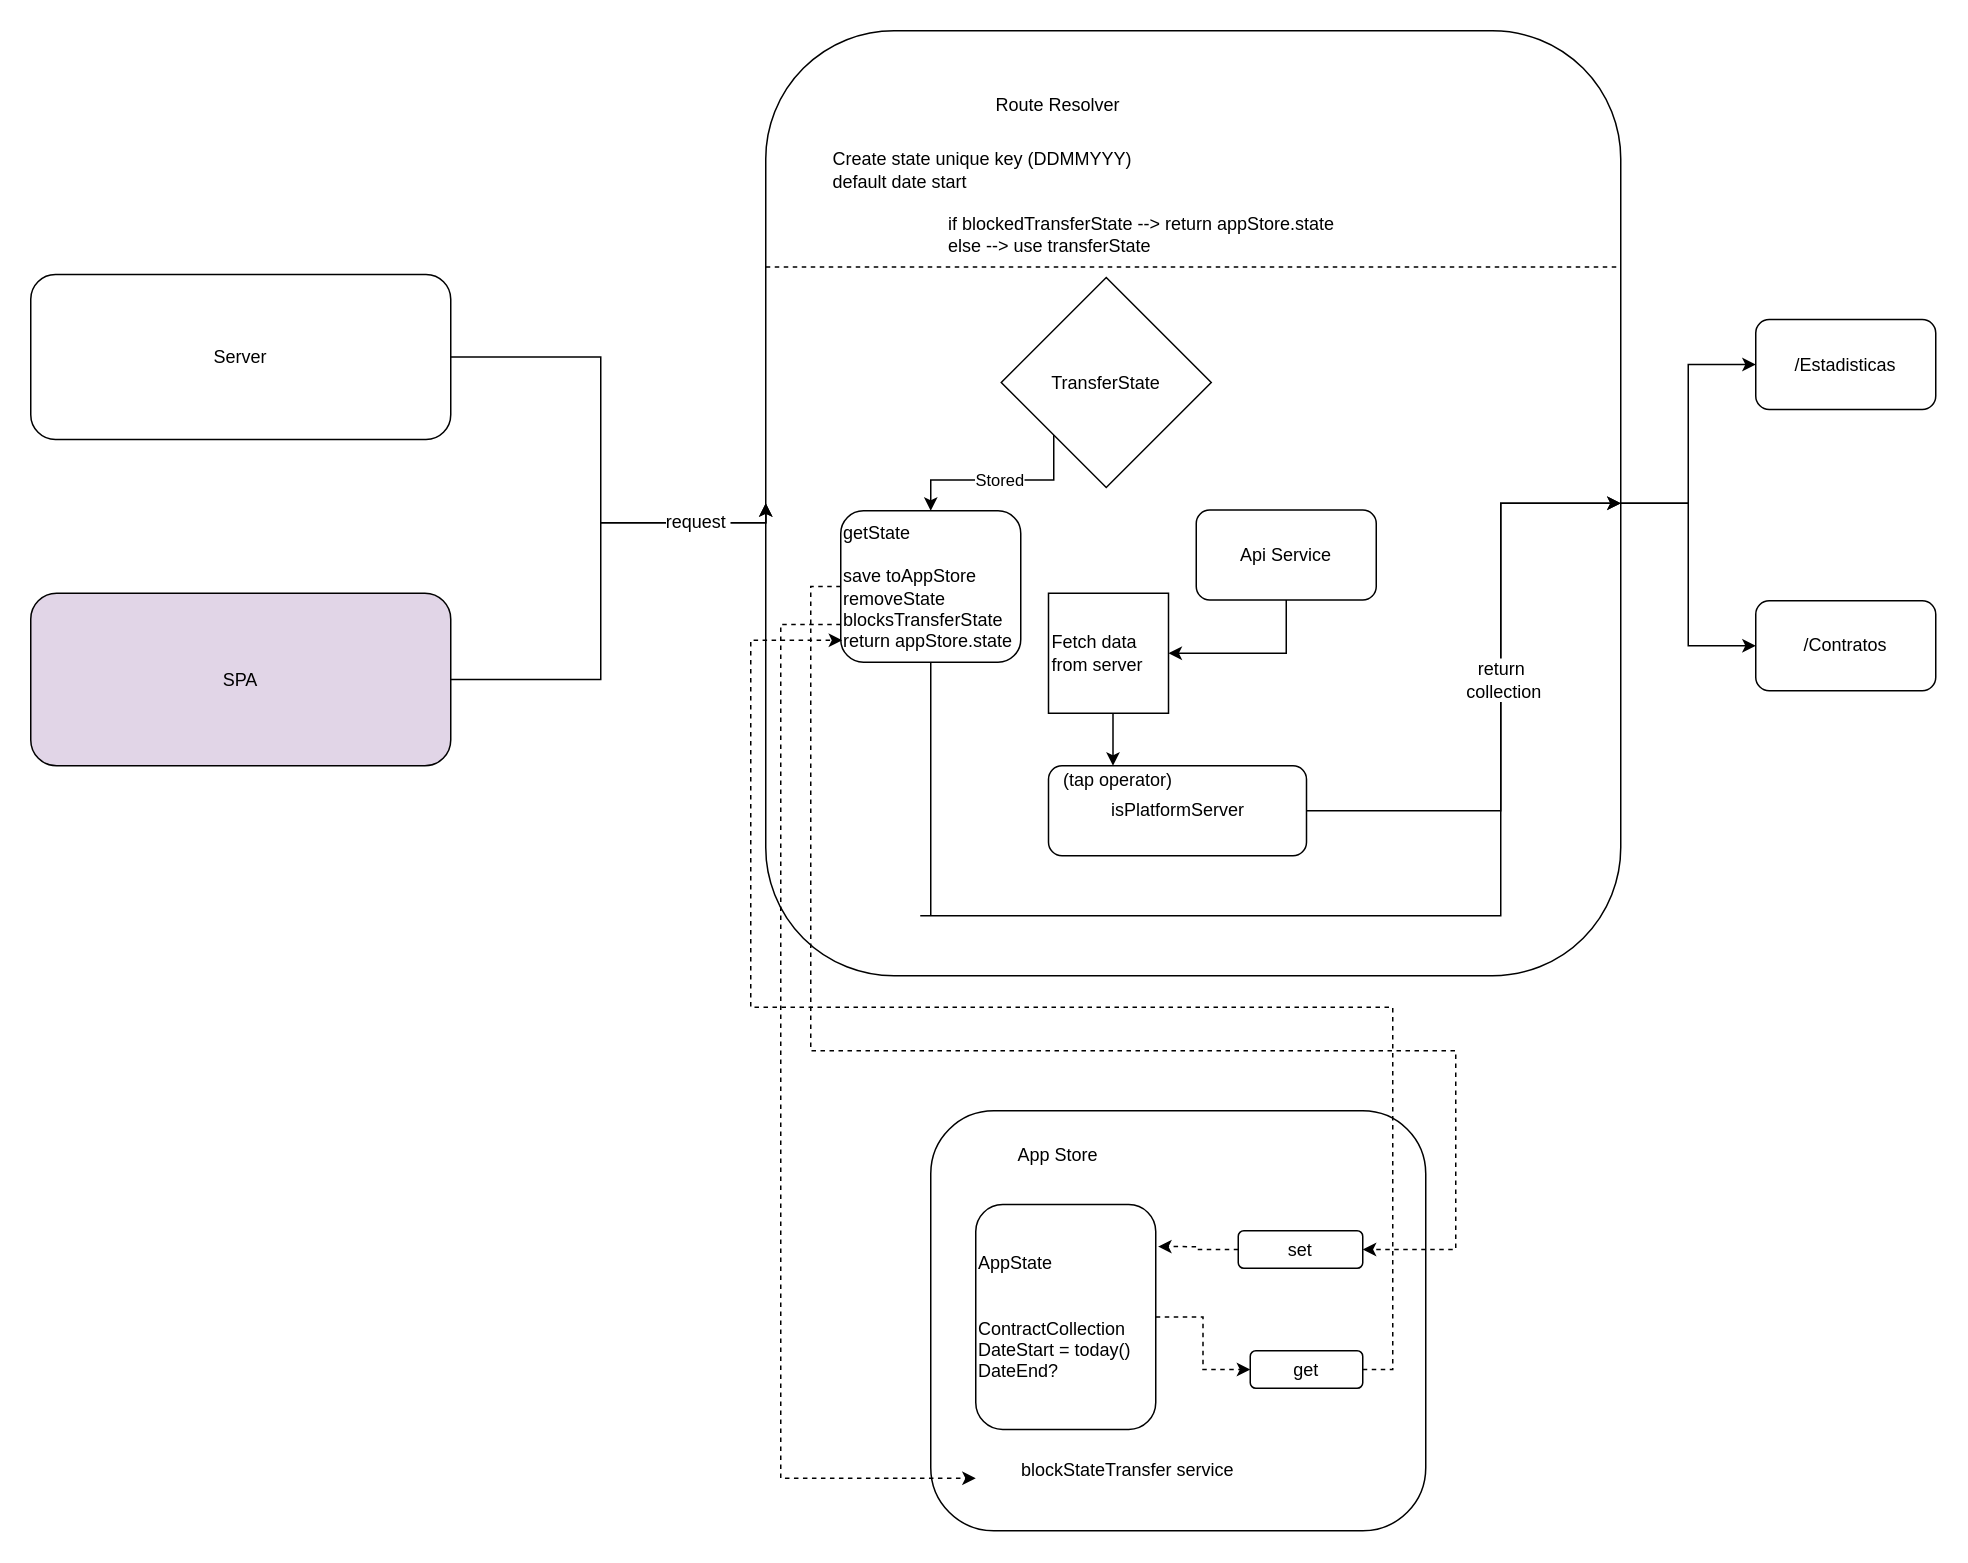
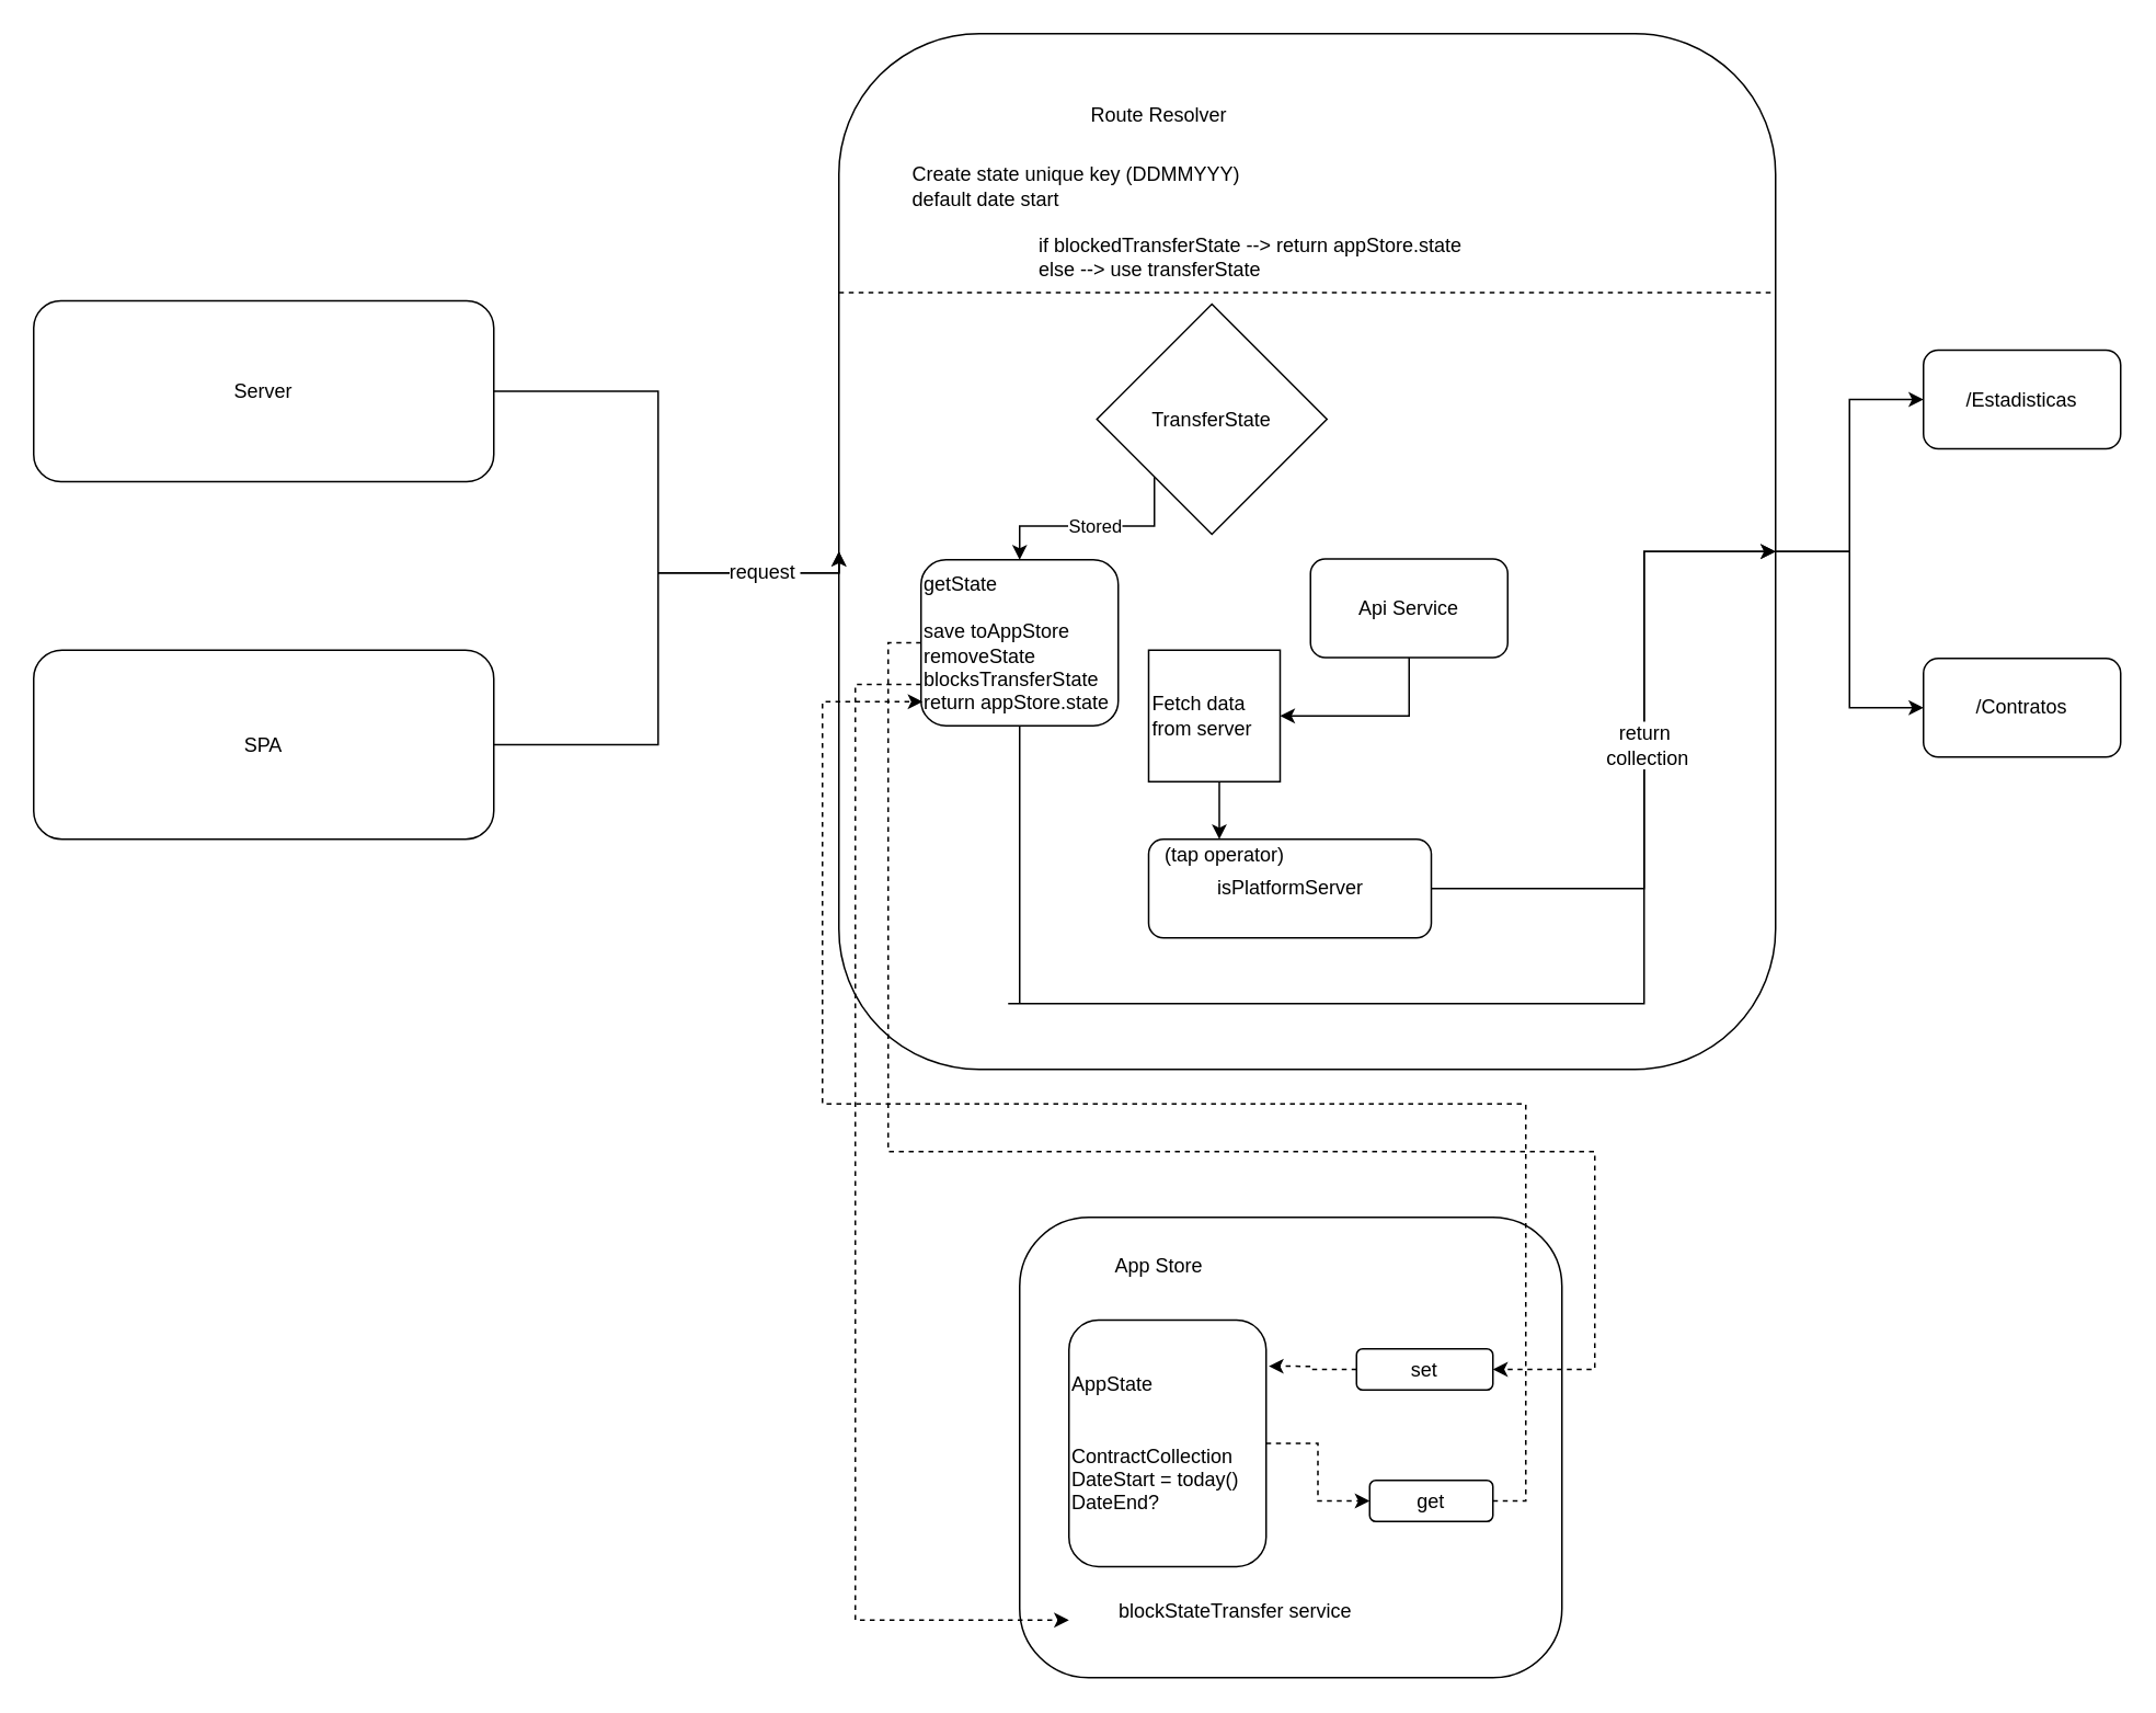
  <mxCell id="0" />
  <mxCell id="1" parent="0" />
  <mxCell id="2" style="edgeStyle=orthogonalEdgeStyle;rounded=0;orthogonalLoop=1;jettySize=auto;html=1;exitX=1;exitY=0.5;exitDx=0;exitDy=0;entryX=0;entryY=0.5;entryDx=0;entryDy=0;" parent="1" source="4" target="10" edge="1"><mxGeometry relative="1" as="geometry" /></mxCell>
  <mxCell id="3" style="edgeStyle=orthogonalEdgeStyle;rounded=0;orthogonalLoop=1;jettySize=auto;html=1;exitX=1;exitY=0.5;exitDx=0;exitDy=0;entryX=0;entryY=0.5;entryDx=0;entryDy=0;" parent="1" source="4" target="11" edge="1"><mxGeometry relative="1" as="geometry" /></mxCell>
  <mxCell id="4" value="" style="rounded=1;whiteSpace=wrap;html=1;" parent="1" vertex="1"><mxGeometry x="510" y="20" width="570" height="630" as="geometry" /></mxCell>
  <mxCell id="5" value="" style="rounded=1;whiteSpace=wrap;html=1;" parent="1" vertex="1"><mxGeometry x="620" y="740" width="330" height="280" as="geometry" /></mxCell>
  <mxCell id="6" style="edgeStyle=orthogonalEdgeStyle;rounded=0;orthogonalLoop=1;jettySize=auto;html=1;exitX=1;exitY=0.5;exitDx=0;exitDy=0;entryX=0;entryY=0.5;entryDx=0;entryDy=0;dashed=1;strokeWidth=1;" parent="1" source="7" target="35" edge="1"><mxGeometry relative="1" as="geometry" /></mxCell>
  <mxCell id="7" value="AppState&lt;br&gt;&lt;br&gt;&lt;br&gt;ContractCollection&lt;br&gt;DateStart = today()&lt;br&gt;DateEnd?" style="rounded=1;whiteSpace=wrap;html=1;align=left;" parent="1" vertex="1"><mxGeometry x="650" y="802.5" width="120" height="150" as="geometry" /></mxCell>
  <mxCell id="8" style="edgeStyle=orthogonalEdgeStyle;rounded=0;orthogonalLoop=1;jettySize=auto;html=1;exitX=1;exitY=0.5;exitDx=0;exitDy=0;entryX=0;entryY=0.5;entryDx=0;entryDy=0;" parent="1" source="9" target="4" edge="1"><mxGeometry relative="1" as="geometry"><mxPoint x="660" y="110" as="targetPoint" /><Array as="points"><mxPoint x="400" y="238" /><mxPoint x="400" y="348" /></Array></mxGeometry></mxCell>
  <mxCell id="9" value="Server" style="rounded=1;whiteSpace=wrap;html=1;" parent="1" vertex="1"><mxGeometry x="20" y="182.5" width="280" height="110" as="geometry" /></mxCell>
  <mxCell id="10" value="/Contratos" style="rounded=1;whiteSpace=wrap;html=1;" parent="1" vertex="1"><mxGeometry x="1170" y="400" width="120" height="60" as="geometry" /></mxCell>
  <mxCell id="11" value="/Estadisticas" style="rounded=1;whiteSpace=wrap;html=1;" parent="1" vertex="1"><mxGeometry x="1170" y="212.5" width="120" height="60" as="geometry" /></mxCell>
  <mxCell id="12" style="edgeStyle=orthogonalEdgeStyle;rounded=0;orthogonalLoop=1;jettySize=auto;html=1;exitX=0.5;exitY=1;exitDx=0;exitDy=0;entryX=1;entryY=0.5;entryDx=0;entryDy=0;" parent="1" source="13" target="22" edge="1"><mxGeometry relative="1" as="geometry"><Array as="points"><mxPoint x="857" y="435" /></Array></mxGeometry></mxCell>
  <mxCell id="13" value="Api Service" style="rounded=1;whiteSpace=wrap;html=1;" parent="1" vertex="1"><mxGeometry x="797" y="339.5" width="120" height="60" as="geometry" /></mxCell>
  <mxCell id="14" value="Create state unique key (DDMMYYY) &lt;br&gt;default date start" style="text;html=1;strokeColor=none;fillColor=none;align=left;verticalAlign=middle;whiteSpace=wrap;rounded=0;" parent="1" vertex="1"><mxGeometry x="553" y="80.5" width="340" height="65" as="geometry" /></mxCell>
  <mxCell id="15" value="Stored" style="edgeStyle=orthogonalEdgeStyle;rounded=0;orthogonalLoop=1;jettySize=auto;html=1;exitX=0;exitY=1;exitDx=0;exitDy=0;entryX=0.5;entryY=0;entryDx=0;entryDy=0;" parent="1" source="16" target="20" edge="1"><mxGeometry relative="1" as="geometry"><Array as="points"><mxPoint x="702" y="319.5" /><mxPoint x="620" y="319.5" /></Array></mxGeometry></mxCell>
  <mxCell id="16" value="TransferState" style="rhombus;whiteSpace=wrap;html=1;" parent="1" vertex="1"><mxGeometry x="667" y="184.5" width="140" height="140" as="geometry" /></mxCell>
  <mxCell id="17" style="edgeStyle=orthogonalEdgeStyle;rounded=0;orthogonalLoop=1;jettySize=auto;html=1;exitX=0.5;exitY=1;exitDx=0;exitDy=0;entryX=1;entryY=0.5;entryDx=0;entryDy=0;" parent="1" source="20" target="4" edge="1"><mxGeometry relative="1" as="geometry"><Array as="points"><mxPoint x="613" y="610" /><mxPoint x="1000" y="610" /><mxPoint x="1000" y="348" /></Array></mxGeometry></mxCell>
  <mxCell id="18" style="edgeStyle=orthogonalEdgeStyle;rounded=0;orthogonalLoop=1;jettySize=auto;html=1;exitX=0;exitY=0.5;exitDx=0;exitDy=0;entryX=1;entryY=0.5;entryDx=0;entryDy=0;dashed=1;" edge="1" parent="1" source="20" target="33"><mxGeometry relative="1" as="geometry"><Array as="points"><mxPoint x="540" y="391" /><mxPoint x="540" y="700" /><mxPoint x="970" y="700" /><mxPoint x="970" y="833" /></Array></mxGeometry></mxCell>
  <mxCell id="19" style="edgeStyle=orthogonalEdgeStyle;rounded=0;orthogonalLoop=1;jettySize=auto;html=1;exitX=0;exitY=0.75;exitDx=0;exitDy=0;entryX=0;entryY=0.75;entryDx=0;entryDy=0;dashed=1;" edge="1" parent="1" source="20" target="37"><mxGeometry relative="1" as="geometry"><Array as="points"><mxPoint x="520" y="416" /><mxPoint x="520" y="985" /></Array></mxGeometry></mxCell>
  <mxCell id="20" value="getState&lt;br&gt;&lt;br&gt;save toAppStore&lt;br&gt;removeState&lt;br&gt;blocksTransferState&lt;br&gt;return appStore.state" style="rounded=1;whiteSpace=wrap;html=1;align=left;" parent="1" vertex="1"><mxGeometry x="560" y="340" width="120" height="101" as="geometry" /></mxCell>
  <mxCell id="21" style="edgeStyle=orthogonalEdgeStyle;rounded=0;orthogonalLoop=1;jettySize=auto;html=1;exitX=0.5;exitY=1;exitDx=0;exitDy=0;entryX=0.25;entryY=0;entryDx=0;entryDy=0;" parent="1" source="22" target="26" edge="1"><mxGeometry relative="1" as="geometry" /></mxCell>
  <mxCell id="22" value="Fetch data from server" style="whiteSpace=wrap;html=1;aspect=fixed;align=left;" parent="1" vertex="1"><mxGeometry x="698.5" y="395" width="80" height="80" as="geometry" /></mxCell>
  <mxCell id="23" value="Route Resolver" style="text;html=1;strokeColor=none;fillColor=none;align=center;verticalAlign=middle;whiteSpace=wrap;rounded=0;" parent="1" vertex="1"><mxGeometry x="570" y="60" width="270" height="20" as="geometry" /></mxCell>
  <mxCell id="24" style="edgeStyle=orthogonalEdgeStyle;rounded=0;orthogonalLoop=1;jettySize=auto;html=1;exitX=1;exitY=0.5;exitDx=0;exitDy=0;entryX=1;entryY=0.5;entryDx=0;entryDy=0;" parent="1" source="26" target="4" edge="1"><mxGeometry relative="1" as="geometry"><Array as="points"><mxPoint x="1000" y="540" /><mxPoint x="1000" y="335" /></Array></mxGeometry></mxCell>
  <mxCell id="25" value="return&amp;nbsp;&lt;br&gt;collection" style="text;html=1;resizable=0;points=[];align=center;verticalAlign=middle;labelBackgroundColor=#ffffff;" parent="24" vertex="1" connectable="0"><mxGeometry x="0.049" y="-1" relative="1" as="geometry"><mxPoint as="offset" /></mxGeometry></mxCell>
  <mxCell id="26" value="isPlatformServer" style="rounded=1;whiteSpace=wrap;html=1;" parent="1" vertex="1"><mxGeometry x="698.5" y="510" width="172" height="60" as="geometry" /></mxCell>
  <mxCell id="27" style="edgeStyle=orthogonalEdgeStyle;rounded=0;orthogonalLoop=1;jettySize=auto;html=1;exitX=1;exitY=0.5;exitDx=0;exitDy=0;entryX=0;entryY=0.5;entryDx=0;entryDy=0;" parent="1" source="29" target="4" edge="1"><mxGeometry relative="1" as="geometry"><Array as="points"><mxPoint x="400" y="453" /><mxPoint x="400" y="348" /></Array></mxGeometry></mxCell>
  <mxCell id="28" value="request&amp;nbsp;" style="text;html=1;resizable=0;points=[];align=center;verticalAlign=middle;labelBackgroundColor=#ffffff;" parent="27" vertex="1" connectable="0"><mxGeometry x="0.552" y="-1" relative="1" as="geometry"><mxPoint x="15" y="-1.5" as="offset" /></mxGeometry></mxCell>
- <mxCell id="29" value="SPA" style="rounded=1;whiteSpace=wrap;html=1;fillColor=#e1d5e7;" parent="1" vertex="1"><mxGeometry x="20" y="395" width="280" height="115" as="geometry" /></mxCell>
+ <mxCell id="29" value="SPA" style="rounded=1;whiteSpace=wrap;html=1;" parent="1" vertex="1"><mxGeometry x="20" y="395" width="280" height="115" as="geometry" /></mxCell>
  <mxCell id="30" value="(tap operator)" style="text;html=1;strokeColor=none;fillColor=none;align=center;verticalAlign=middle;whiteSpace=wrap;rounded=0;" parent="1" vertex="1"><mxGeometry x="695" y="510" width="100" height="20" as="geometry" /></mxCell>
  <mxCell id="31" value="App Store" style="text;html=1;strokeColor=none;fillColor=none;align=center;verticalAlign=middle;whiteSpace=wrap;rounded=0;" parent="1" vertex="1"><mxGeometry x="667" y="760" width="76" height="20" as="geometry" /></mxCell>
  <mxCell id="32" style="edgeStyle=orthogonalEdgeStyle;rounded=0;orthogonalLoop=1;jettySize=auto;html=1;exitX=0;exitY=0.5;exitDx=0;exitDy=0;entryX=1.013;entryY=0.187;entryDx=0;entryDy=0;entryPerimeter=0;dashed=1;strokeWidth=1;" parent="1" source="33" target="7" edge="1"><mxGeometry relative="1" as="geometry" /></mxCell>
  <mxCell id="33" value="set" style="rounded=1;whiteSpace=wrap;html=1;" parent="1" vertex="1"><mxGeometry x="825" y="820" width="83" height="25" as="geometry" /></mxCell>
  <mxCell id="34" style="edgeStyle=orthogonalEdgeStyle;rounded=0;orthogonalLoop=1;jettySize=auto;html=1;exitX=1;exitY=0.5;exitDx=0;exitDy=0;entryX=0.008;entryY=0.855;entryDx=0;entryDy=0;entryPerimeter=0;dashed=1;" edge="1" parent="1" source="35" target="20"><mxGeometry relative="1" as="geometry"><Array as="points"><mxPoint x="928" y="913" /><mxPoint x="928" y="671" /><mxPoint x="500" y="671" /><mxPoint x="500" y="426" /></Array></mxGeometry></mxCell>
  <mxCell id="35" value="get" style="rounded=1;whiteSpace=wrap;html=1;" parent="1" vertex="1"><mxGeometry x="833" y="900" width="75" height="25" as="geometry" /></mxCell>
  <mxCell id="36" style="edgeStyle=orthogonalEdgeStyle;rounded=0;orthogonalLoop=1;jettySize=auto;html=1;exitX=0.5;exitY=1;exitDx=0;exitDy=0;dashed=1;" edge="1" parent="1" source="31" target="31"><mxGeometry relative="1" as="geometry" /></mxCell>
  <mxCell id="37" value="blockStateTransfer service" style="text;html=1;strokeColor=none;fillColor=none;align=center;verticalAlign=middle;whiteSpace=wrap;rounded=0;" vertex="1" parent="1"><mxGeometry x="650" y="970" width="203" height="20" as="geometry" /></mxCell>
  <mxCell id="38" value="" style="endArrow=none;dashed=1;html=1;entryX=1;entryY=0.25;entryDx=0;entryDy=0;exitX=0;exitY=0.25;exitDx=0;exitDy=0;" edge="1" parent="1" source="4" target="4"><mxGeometry width="50" height="50" relative="1" as="geometry"><mxPoint x="545" y="207.7" as="sourcePoint" /><mxPoint x="595" y="157.7" as="targetPoint" /></mxGeometry></mxCell>
  <mxCell id="39" value="if blockedTransferState --&amp;gt; return appStore.state&lt;br&gt;else --&amp;gt; use transferState" style="text;html=1;strokeColor=none;fillColor=none;align=left;verticalAlign=middle;whiteSpace=wrap;rounded=0;" vertex="1" parent="1"><mxGeometry x="630" y="146" width="330" height="20" as="geometry" /></mxCell>
